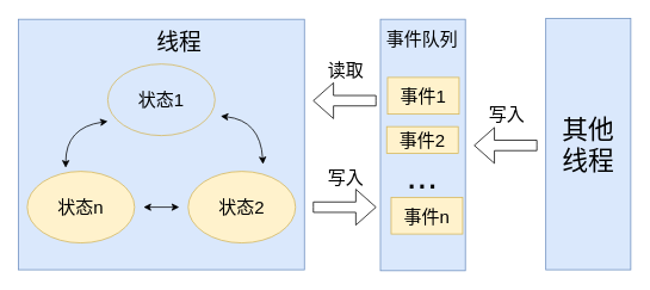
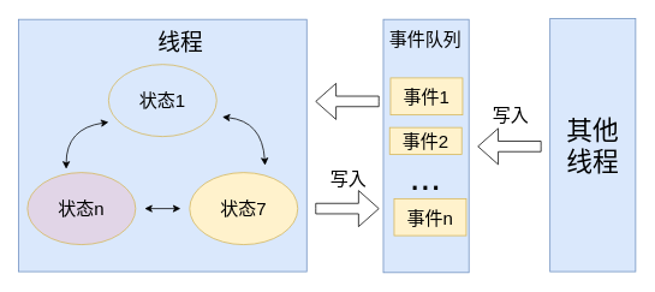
  <mxCell id="0" />
  <mxCell id="1" parent="0" />
  <mxCell id="2" value="" style="rounded=0;whiteSpace=wrap;html=1;fillColor=#dae8fc;strokeColor=#6c8ebf;" vertex="1" parent="1"><mxGeometry x="20" y="21" width="320" height="280" as="geometry" /></mxCell>
  <mxCell id="3" value="状态1" style="ellipse;whiteSpace=wrap;html=1;fillColor=#dae8fc;strokeColor=#d6b656;fontSize=20;" vertex="1" parent="1"><mxGeometry x="120" y="71" width="120" height="80" as="geometry" /></mxCell>
  <mxCell id="4" value="" style="curved=1;endArrow=classic;html=1;rounded=0;exitX=0.98;exitY=0.728;exitDx=0;exitDy=0;exitPerimeter=0;startArrow=classic;startFill=1;" edge="1" parent="1"><mxGeometry width="50" height="50" relative="1" as="geometry"><mxPoint x="246.3" y="129.24" as="sourcePoint" /><mxPoint x="293.7" y="183" as="targetPoint" /><Array as="points"><mxPoint x="290.7" y="134" /></Array></mxGeometry></mxCell>
- <mxCell id="5" value="状态n" style="ellipse;whiteSpace=wrap;html=1;fillColor=#fff2cc;strokeColor=#d6b656;fontSize=20;" vertex="1" parent="1"><mxGeometry x="30" y="191" width="120" height="80" as="geometry" /></mxCell>
- <mxCell id="6" value="状态2" style="ellipse;whiteSpace=wrap;html=1;fillColor=#fff2cc;strokeColor=#d6b656;fontSize=20;" vertex="1" parent="1"><mxGeometry x="210" y="191" width="120" height="80" as="geometry" /></mxCell>
+ <mxCell id="5" value="状态n" style="ellipse;whiteSpace=wrap;html=1;fillColor=#e1d5e7;strokeColor=#d6b656;fontSize=20;" vertex="1" parent="1"><mxGeometry x="30" y="191" width="120" height="80" as="geometry" /></mxCell>
+ <mxCell id="6" value="状态7" style="ellipse;whiteSpace=wrap;html=1;fillColor=#fff2cc;strokeColor=#d6b656;fontSize=20;" vertex="1" parent="1"><mxGeometry x="210" y="191" width="120" height="80" as="geometry" /></mxCell>
  <mxCell id="7" value="" style="endArrow=classic;startArrow=classic;html=1;rounded=0;" edge="1" parent="1"><mxGeometry width="50" height="50" relative="1" as="geometry"><mxPoint x="160" y="231" as="sourcePoint" /><mxPoint x="200" y="231" as="targetPoint" /></mxGeometry></mxCell>
  <mxCell id="8" value="" style="curved=1;endArrow=classic;html=1;rounded=0;exitX=0.98;exitY=0.728;exitDx=0;exitDy=0;exitPerimeter=0;startArrow=classic;startFill=1;" edge="1" parent="1"><mxGeometry width="50" height="50" relative="1" as="geometry"><mxPoint x="73" y="187" as="sourcePoint" /><mxPoint x="120" y="135" as="targetPoint" /><Array as="points"><mxPoint x="73" y="142" /></Array></mxGeometry></mxCell>
  <mxCell id="9" value="" style="rounded=0;whiteSpace=wrap;html=1;rotation=0;fillColor=#dae8fc;strokeColor=#6c8ebf;" vertex="1" parent="1"><mxGeometry x="425" y="21" width="95" height="281" as="geometry" /></mxCell>
  <mxCell id="10" value="线程" style="text;strokeColor=none;align=center;fillColor=none;html=1;verticalAlign=middle;whiteSpace=wrap;rounded=0;fontSize=25;" vertex="1" parent="1"><mxGeometry x="120" y="31" width="160" height="30" as="geometry" /></mxCell>
  <mxCell id="11" value="事件队列" style="text;strokeColor=none;align=center;fillColor=none;html=1;verticalAlign=middle;whiteSpace=wrap;rounded=0;fontSize=20;" vertex="1" parent="1"><mxGeometry x="392" y="28" width="160" height="30" as="geometry" /></mxCell>
  <mxCell id="12" value="事件1" style="rounded=0;whiteSpace=wrap;html=1;fontSize=20;fillColor=#fff2cc;strokeColor=#d6b656;" vertex="1" parent="1"><mxGeometry x="433" y="86" width="80" height="41" as="geometry" /></mxCell>
  <mxCell id="13" value="事件2" style="rounded=0;whiteSpace=wrap;html=1;fontSize=20;fillColor=#fff2cc;strokeColor=#d6b656;" vertex="1" parent="1"><mxGeometry x="432" y="141" width="80" height="30" as="geometry" /></mxCell>
  <mxCell id="14" value="事件n" style="rounded=0;whiteSpace=wrap;html=1;fontSize=20;fillColor=#fff2cc;strokeColor=#d6b656;" vertex="1" parent="1"><mxGeometry x="437" y="220" width="80" height="41" as="geometry" /></mxCell>
  <mxCell id="15" value="&lt;font style=&quot;font-size: 42px;&quot;&gt;...&lt;/font&gt;" style="text;align=center;html=1;verticalAlign=middle;whiteSpace=wrap;rounded=0;" vertex="1" parent="1"><mxGeometry x="442" y="182" width="60" height="30" as="geometry" /></mxCell>
  <mxCell id="16" value="" style="html=1;shadow=0;dashed=0;align=center;verticalAlign=middle;shape=mxgraph.arrows2.arrow;dy=0.71;dx=22.49;flipH=1;notch=0;" vertex="1" parent="1"><mxGeometry x="350" y="92" width="70" height="40" as="geometry" /></mxCell>
  <mxCell id="17" value="" style="html=1;shadow=0;dashed=0;align=center;verticalAlign=middle;shape=mxgraph.arrows2.arrow;dy=0.71;dx=22.49;flipH=0;notch=0;" vertex="1" parent="1"><mxGeometry x="350" y="211" width="70" height="40" as="geometry" /></mxCell>
- <mxCell id="18" value="读取" style="text;strokeColor=none;align=center;fillColor=none;html=1;verticalAlign=middle;whiteSpace=wrap;rounded=0;fontSize=20;" vertex="1" parent="1"><mxGeometry x="359" y="62" width="55" height="30" as="geometry" /></mxCell>
  <mxCell id="19" value="写入" style="text;strokeColor=none;align=center;fillColor=none;html=1;verticalAlign=middle;whiteSpace=wrap;rounded=0;fontSize=20;" vertex="1" parent="1"><mxGeometry x="359" y="182" width="55" height="30" as="geometry" /></mxCell>
  <mxCell id="20" value="写入" style="text;strokeColor=none;align=center;fillColor=none;html=1;verticalAlign=middle;whiteSpace=wrap;rounded=0;fontSize=20;" vertex="1" parent="1"><mxGeometry x="539" y="112" width="55" height="30" as="geometry" /></mxCell>
  <mxCell id="21" value="" style="html=1;shadow=0;dashed=0;align=center;verticalAlign=middle;shape=mxgraph.arrows2.arrow;dy=0.71;dx=22.49;flipH=1;notch=0;" vertex="1" parent="1"><mxGeometry x="530" y="142" width="70" height="40" as="geometry" /></mxCell>
  <mxCell id="22" value="其他&lt;div&gt;线程&lt;/div&gt;" style="rounded=0;whiteSpace=wrap;html=1;rotation=0;fillColor=#dae8fc;strokeColor=#6c8ebf;fontSize=29;" vertex="1" parent="1"><mxGeometry x="610" y="20" width="95" height="281" as="geometry" /></mxCell>
